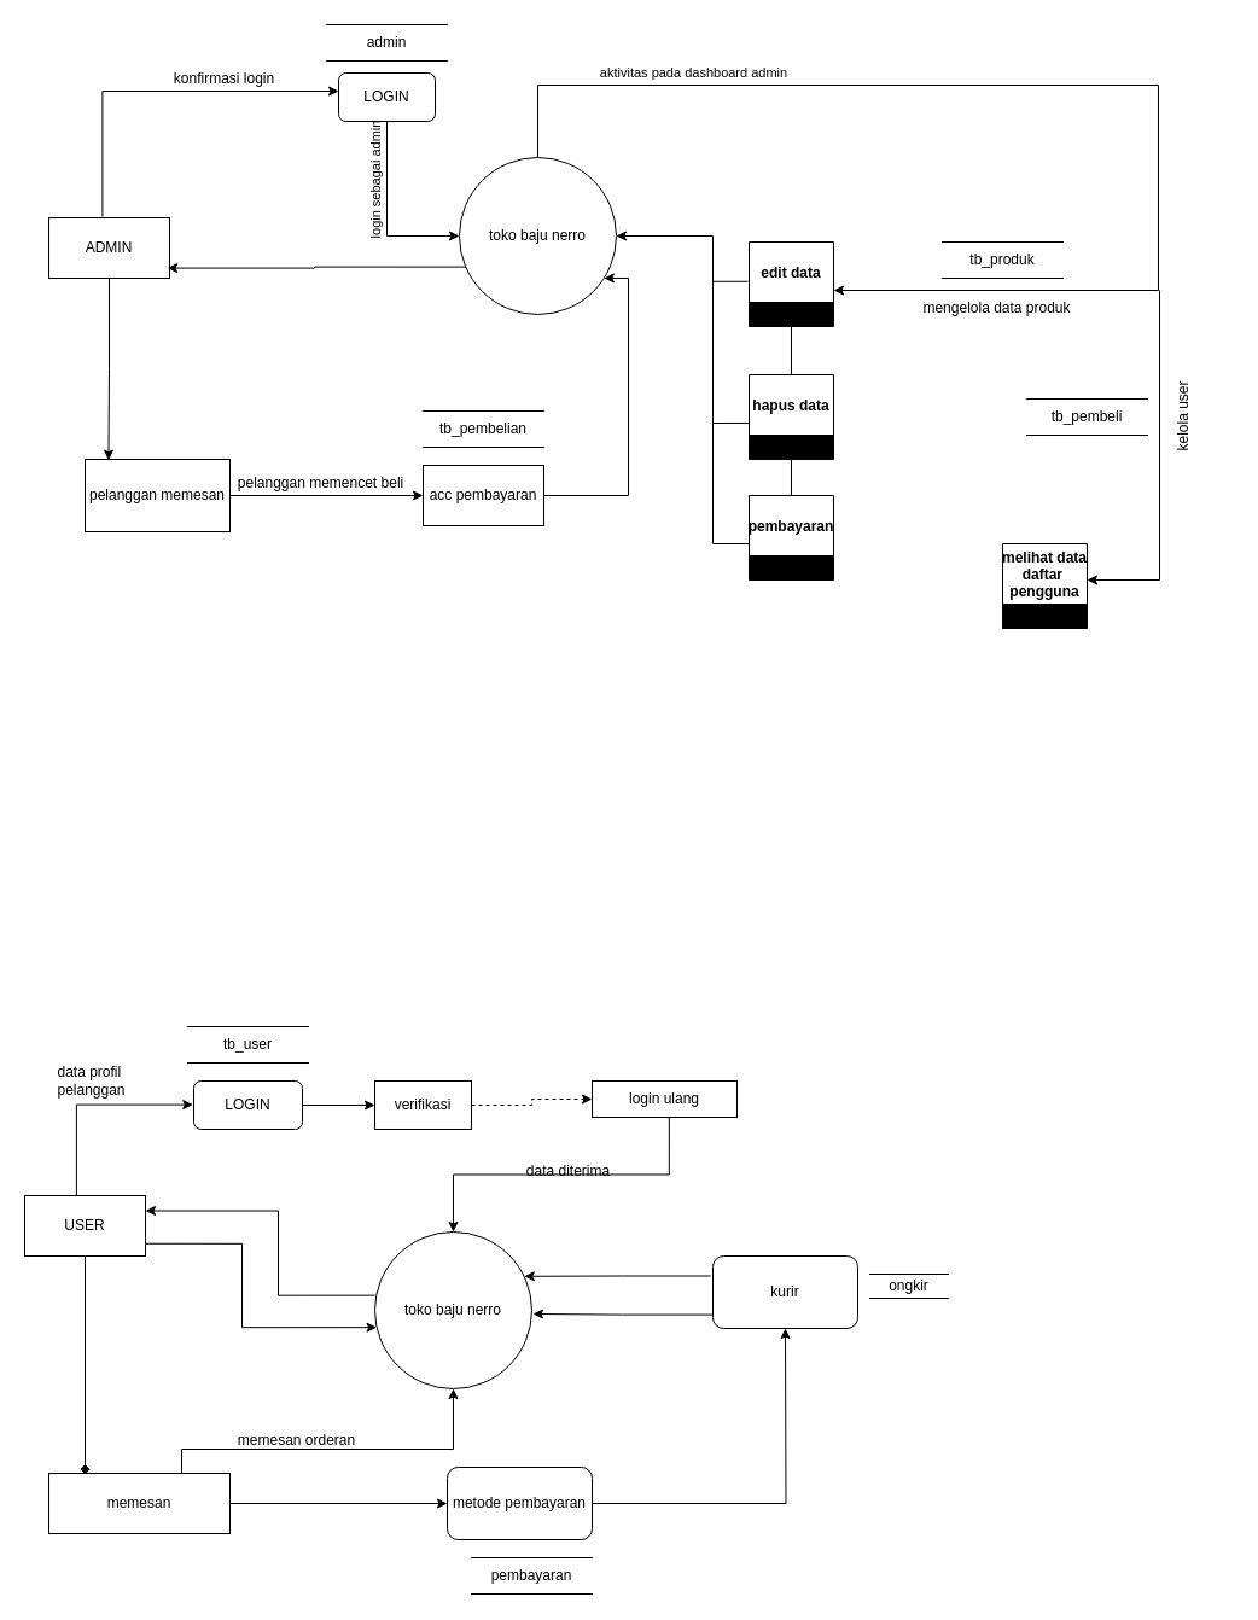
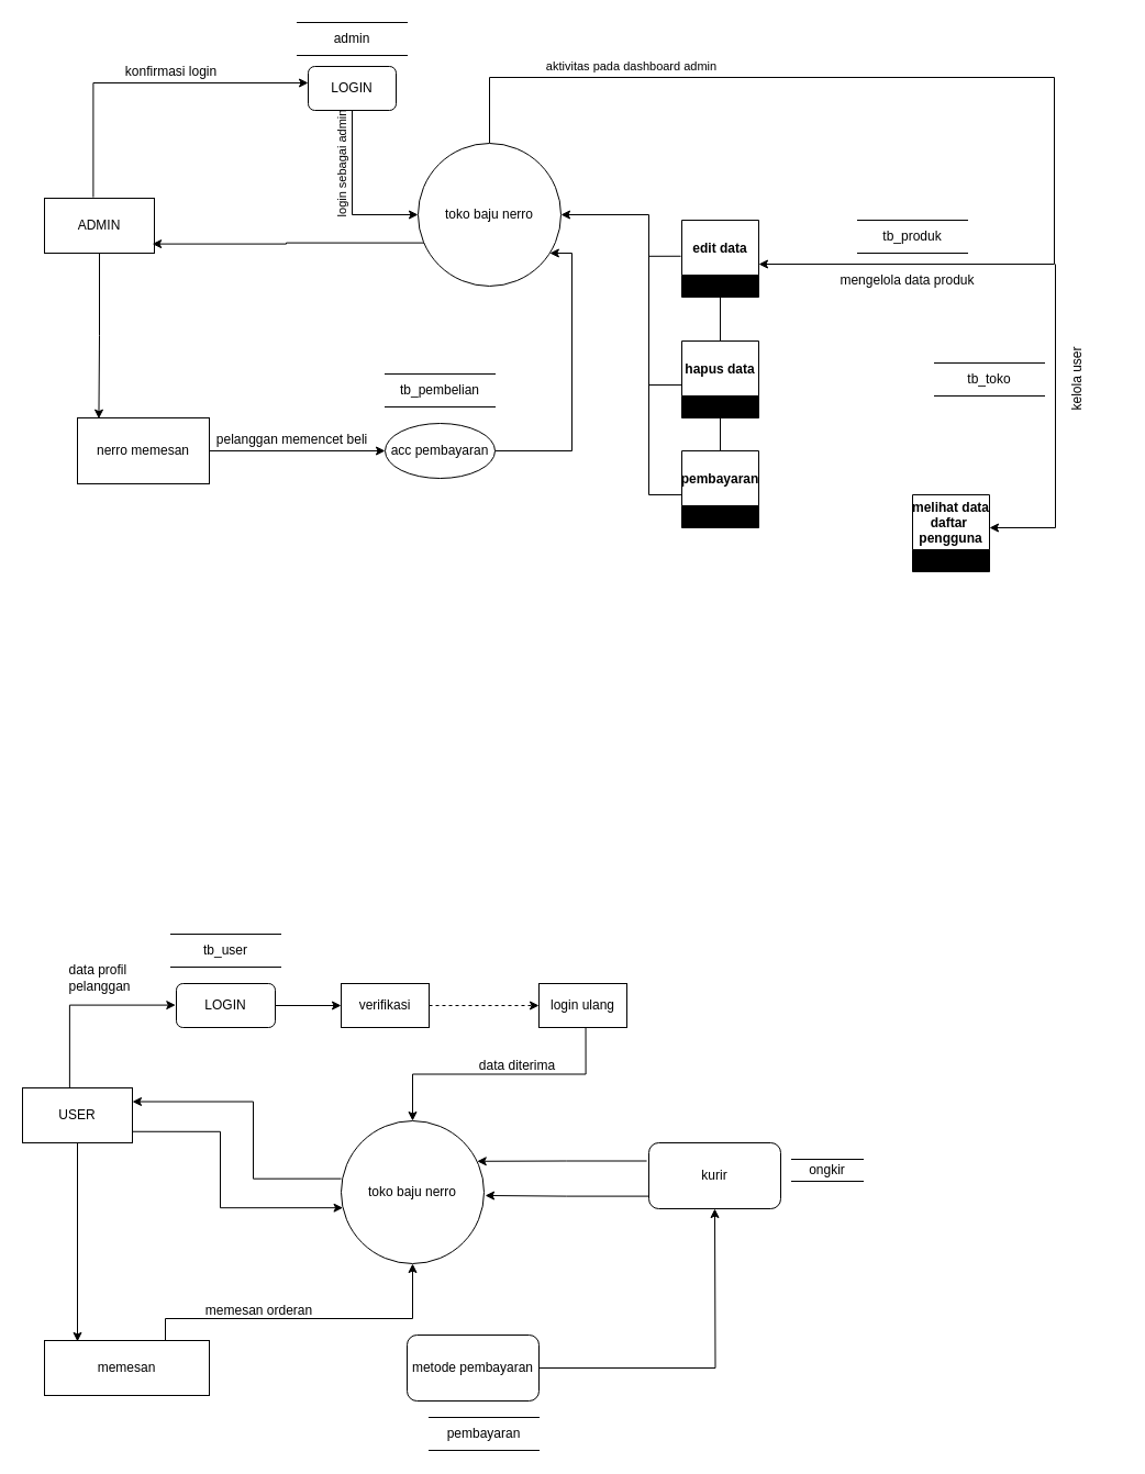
  <mxCell id="0" />
  <mxCell id="1" parent="0" />
  <mxCell id="2" value="admin" style="html=1;dashed=0;whiteSpace=wrap;shape=partialRectangle;right=0;left=0;" parent="1" vertex="1"><mxGeometry x="270" y="20" width="100" height="30" as="geometry" /></mxCell>
  <mxCell id="3" style="edgeStyle=orthogonalEdgeStyle;rounded=0;orthogonalLoop=1;jettySize=auto;html=1;exitX=0.444;exitY=-0.018;exitDx=0;exitDy=0;entryX=0;entryY=0.375;entryDx=0;entryDy=0;entryPerimeter=0;exitPerimeter=0;" parent="1" source="5" target="30" edge="1"><mxGeometry relative="1" as="geometry"><mxPoint x="250" y="75" as="targetPoint" /><mxPoint x="190" y="75" as="sourcePoint" /></mxGeometry></mxCell>
  <mxCell id="4" style="edgeStyle=orthogonalEdgeStyle;rounded=0;orthogonalLoop=1;jettySize=auto;html=1;entryX=0.162;entryY=0.011;entryDx=0;entryDy=0;entryPerimeter=0;" parent="1" source="5" target="46" edge="1"><mxGeometry relative="1" as="geometry"><mxPoint x="90" y="380" as="targetPoint" /></mxGeometry></mxCell>
  <mxCell id="5" value="ADMIN" style="html=1;dashed=0;whiteSpace=wrap;" parent="1" vertex="1"><mxGeometry x="40" y="180" width="100" height="50" as="geometry" /></mxCell>
  <mxCell id="6" style="edgeStyle=orthogonalEdgeStyle;rounded=0;orthogonalLoop=1;jettySize=auto;html=1;entryX=0;entryY=0.5;entryDx=0;entryDy=0;exitX=0.5;exitY=1;exitDx=0;exitDy=0;" parent="1" source="30" target="11" edge="1"><mxGeometry relative="1" as="geometry"><mxPoint x="540" y="75" as="targetPoint" /><mxPoint x="330" y="75" as="sourcePoint" /></mxGeometry></mxCell>
  <mxCell id="7" value="login sebagai admin" style="edgeLabel;html=1;align=center;verticalAlign=middle;resizable=0;points=[];rotation=-90;" parent="6" vertex="1" connectable="0"><mxGeometry x="-0.054" y="-1" relative="1" as="geometry"><mxPoint x="-9" y="-23" as="offset" /></mxGeometry></mxCell>
  <mxCell id="8" style="edgeStyle=orthogonalEdgeStyle;rounded=0;orthogonalLoop=1;jettySize=auto;html=1;exitX=0.5;exitY=0;exitDx=0;exitDy=0;" parent="1" source="11" edge="1"><mxGeometry relative="1" as="geometry"><mxPoint x="690" y="240" as="targetPoint" /><mxPoint x="470" y="80" as="sourcePoint" /><Array as="points"><mxPoint x="445" y="70" /><mxPoint x="959" y="70" /><mxPoint x="959" y="240" /></Array></mxGeometry></mxCell>
  <mxCell id="9" value="aktivitas pada dashboard admin" style="edgeLabel;html=1;align=center;verticalAlign=middle;resizable=0;points=[];" parent="8" vertex="1" connectable="0"><mxGeometry x="-0.628" y="-1" relative="1" as="geometry"><mxPoint y="-12" as="offset" /></mxGeometry></mxCell>
  <mxCell id="10" style="edgeStyle=orthogonalEdgeStyle;rounded=0;orthogonalLoop=1;jettySize=auto;html=1;exitX=0.053;exitY=0.697;exitDx=0;exitDy=0;exitPerimeter=0;entryX=0.981;entryY=0.832;entryDx=0;entryDy=0;entryPerimeter=0;" parent="1" source="11" target="5" edge="1"><mxGeometry relative="1" as="geometry"><mxPoint x="140" y="220" as="targetPoint" /><Array as="points" /></mxGeometry></mxCell>
  <mxCell id="11" value="toko baju nerro" style="shape=ellipse;html=1;dashed=0;whiteSpace=wrap;aspect=fixed;perimeter=ellipsePerimeter;" parent="1" vertex="1"><mxGeometry x="380" y="130" width="130" height="130" as="geometry" /></mxCell>
  <mxCell id="12" value="edit data" style="swimlane;childLayout=stackLayout;horizontal=1;startSize=50;horizontalStack=0;resizeParent=1;resizeParentMax=0;resizeLast=0;collapsible=0;marginBottom=0;swimlaneFillColor=#000000;rotation=0;verticalAlign=middle;" parent="1" vertex="1"><mxGeometry x="620" y="200" width="70" height="70" as="geometry" /></mxCell>
  <mxCell id="13" value="hapus data" style="swimlane;childLayout=stackLayout;horizontal=1;startSize=50;horizontalStack=0;resizeParent=1;resizeParentMax=0;resizeLast=0;collapsible=0;marginBottom=0;swimlaneFillColor=#000000;rotation=0;verticalAlign=middle;" parent="1" vertex="1"><mxGeometry x="620" y="310" width="70" height="70" as="geometry" /></mxCell>
  <mxCell id="14" value="" style="endArrow=none;html=1;rounded=0;entryX=0.5;entryY=1;entryDx=0;entryDy=0;exitX=0.5;exitY=0;exitDx=0;exitDy=0;" parent="1" source="13" target="12" edge="1"><mxGeometry width="50" height="50" relative="1" as="geometry"><mxPoint x="530" y="350" as="sourcePoint" /><mxPoint x="580" y="300" as="targetPoint" /></mxGeometry></mxCell>
  <mxCell id="15" value="tb_produk" style="html=1;dashed=0;whiteSpace=wrap;shape=partialRectangle;right=0;left=0;" parent="1" vertex="1"><mxGeometry x="780" y="200" width="100" height="30" as="geometry" /></mxCell>
  <mxCell id="16" style="edgeStyle=orthogonalEdgeStyle;rounded=0;orthogonalLoop=1;jettySize=auto;html=1;exitX=-0.013;exitY=0.468;exitDx=0;exitDy=0;exitPerimeter=0;entryX=1;entryY=0.5;entryDx=0;entryDy=0;" parent="1" source="12" target="11" edge="1"><mxGeometry relative="1" as="geometry"><mxPoint x="616.4" y="233.18" as="sourcePoint" /><mxPoint x="590" y="140" as="targetPoint" /><Array as="points"><mxPoint x="590" y="233" /><mxPoint x="590" y="195" /></Array></mxGeometry></mxCell>
  <mxCell id="17" value="pembayaran" style="swimlane;childLayout=stackLayout;horizontal=1;startSize=50;horizontalStack=0;resizeParent=1;resizeParentMax=0;resizeLast=0;collapsible=0;marginBottom=0;swimlaneFillColor=#000000;rotation=0;verticalAlign=middle;" parent="1" vertex="1"><mxGeometry x="620" y="410" width="70" height="70" as="geometry" /></mxCell>
  <mxCell id="18" value="" style="endArrow=none;html=1;rounded=0;entryX=0.5;entryY=1;entryDx=0;entryDy=0;exitX=0.5;exitY=0;exitDx=0;exitDy=0;" parent="1" source="17" target="13" edge="1"><mxGeometry width="50" height="50" relative="1" as="geometry"><mxPoint x="560" y="430" as="sourcePoint" /><mxPoint x="610" y="380" as="targetPoint" /></mxGeometry></mxCell>
  <mxCell id="19" value="" style="endArrow=none;html=1;rounded=0;exitX=0;exitY=0.571;exitDx=0;exitDy=0;exitPerimeter=0;" parent="1" source="17" edge="1"><mxGeometry width="50" height="50" relative="1" as="geometry"><mxPoint x="490" y="400" as="sourcePoint" /><mxPoint x="590" y="230" as="targetPoint" /><Array as="points"><mxPoint x="590" y="450" /></Array></mxGeometry></mxCell>
  <mxCell id="20" value="" style="endArrow=none;html=1;rounded=0;entryX=0;entryY=0.571;entryDx=0;entryDy=0;entryPerimeter=0;" parent="1" target="13" edge="1"><mxGeometry width="50" height="50" relative="1" as="geometry"><mxPoint x="590" y="350" as="sourcePoint" /><mxPoint x="540" y="320" as="targetPoint" /></mxGeometry></mxCell>
  <mxCell id="21" style="edgeStyle=orthogonalEdgeStyle;rounded=0;orthogonalLoop=1;jettySize=auto;html=1;entryX=-0.008;entryY=0.49;entryDx=0;entryDy=0;entryPerimeter=0;exitX=0.429;exitY=0.006;exitDx=0;exitDy=0;exitPerimeter=0;" parent="1" source="24" target="35" edge="1"><mxGeometry relative="1" as="geometry"><mxPoint x="210" y="915" as="targetPoint" /></mxGeometry></mxCell>
- <mxCell id="22" style="edgeStyle=orthogonalEdgeStyle;rounded=0;orthogonalLoop=1;jettySize=auto;html=1;entryX=0.2;entryY=0.018;entryDx=0;entryDy=0;entryPerimeter=0;endArrow=diamond;" parent="1" source="24" target="44" edge="1"><mxGeometry relative="1" as="geometry"><Array as="points" /></mxGeometry></mxCell>
+ <mxCell id="22" style="edgeStyle=orthogonalEdgeStyle;rounded=0;orthogonalLoop=1;jettySize=auto;html=1;entryX=0.2;entryY=0.018;entryDx=0;entryDy=0;entryPerimeter=0;" parent="1" source="24" target="44" edge="1"><mxGeometry relative="1" as="geometry"><Array as="points" /></mxGeometry></mxCell>
  <mxCell id="23" style="edgeStyle=orthogonalEdgeStyle;rounded=0;orthogonalLoop=1;jettySize=auto;html=1;exitX=0.996;exitY=0.795;exitDx=0;exitDy=0;exitPerimeter=0;entryX=0.012;entryY=0.609;entryDx=0;entryDy=0;entryPerimeter=0;" parent="1" source="24" target="33" edge="1"><mxGeometry relative="1" as="geometry"><Array as="points"><mxPoint x="200" y="1030" /><mxPoint x="200" y="1099" /></Array></mxGeometry></mxCell>
  <mxCell id="24" value="USER" style="html=1;dashed=0;whiteSpace=wrap;" parent="1" vertex="1"><mxGeometry x="20" y="990" width="100" height="50" as="geometry" /></mxCell>
- <mxCell id="25" value="tb_pembeli" style="html=1;dashed=0;whiteSpace=wrap;shape=partialRectangle;right=0;left=0;" parent="1" vertex="1"><mxGeometry x="850" y="330" width="100" height="30" as="geometry" /></mxCell>
+ <mxCell id="25" value="tb_toko" style="html=1;dashed=0;whiteSpace=wrap;shape=partialRectangle;right=0;left=0;" parent="1" vertex="1"><mxGeometry x="850" y="330" width="100" height="30" as="geometry" /></mxCell>
  <mxCell id="26" value="" style="endArrow=classic;html=1;rounded=0;" parent="1" edge="1"><mxGeometry width="50" height="50" relative="1" as="geometry"><mxPoint x="960" y="240" as="sourcePoint" /><mxPoint x="900" y="480" as="targetPoint" /><Array as="points"><mxPoint x="960" y="480" /></Array></mxGeometry></mxCell>
  <mxCell id="27" value="kelola user" style="text;html=1;align=center;verticalAlign=middle;resizable=0;points=[];autosize=1;strokeColor=none;fillColor=none;rotation=-90;" parent="1" vertex="1"><mxGeometry x="940" y="330" width="80" height="30" as="geometry" /></mxCell>
  <mxCell id="28" value="mengelola data produk" style="text;html=1;align=center;verticalAlign=middle;resizable=0;points=[];autosize=1;strokeColor=none;fillColor=none;" parent="1" vertex="1"><mxGeometry x="750" y="240" width="150" height="30" as="geometry" /></mxCell>
  <mxCell id="29" value="melihat data&#10;daftar &#10;pengguna" style="swimlane;childLayout=stackLayout;horizontal=1;startSize=50;horizontalStack=0;resizeParent=1;resizeParentMax=0;resizeLast=0;collapsible=0;marginBottom=0;swimlaneFillColor=#000000;rotation=0;verticalAlign=middle;" parent="1" vertex="1"><mxGeometry x="830" y="450" width="70" height="70" as="geometry" /></mxCell>
  <mxCell id="30" value="LOGIN" style="rounded=1;whiteSpace=wrap;html=1;" parent="1" vertex="1"><mxGeometry x="280" y="60" width="80" height="40" as="geometry" /></mxCell>
- <mxCell id="31" value="konfirmasi login" style="text;html=1;align=center;verticalAlign=middle;resizable=0;points=[];autosize=1;strokeColor=none;fillColor=none;" parent="1" vertex="1"><mxGeometry x="130" y="50" width="110" height="30" as="geometry" /></mxCell>
+ <mxCell id="31" value="konfirmasi login" style="text;html=1;align=center;verticalAlign=middle;resizable=0;points=[];autosize=1;strokeColor=none;fillColor=none;" parent="1" vertex="1"><mxGeometry x="100" y="50" width="110" height="30" as="geometry" /></mxCell>
  <mxCell id="32" style="edgeStyle=orthogonalEdgeStyle;rounded=0;orthogonalLoop=1;jettySize=auto;html=1;entryX=1;entryY=0.25;entryDx=0;entryDy=0;exitX=0;exitY=0.405;exitDx=0;exitDy=0;exitPerimeter=0;" parent="1" source="33" target="24" edge="1"><mxGeometry relative="1" as="geometry"><Array as="points"><mxPoint x="230" y="1073" /><mxPoint x="230" y="1002" /></Array></mxGeometry></mxCell>
  <mxCell id="33" value="toko baju nerro" style="shape=ellipse;html=1;dashed=0;whiteSpace=wrap;aspect=fixed;perimeter=ellipsePerimeter;" parent="1" vertex="1"><mxGeometry x="310" y="1020" width="130" height="130" as="geometry" /></mxCell>
  <mxCell id="34" style="edgeStyle=orthogonalEdgeStyle;rounded=0;orthogonalLoop=1;jettySize=auto;html=1;entryX=0;entryY=0.5;entryDx=0;entryDy=0;" parent="1" source="35" target="38" edge="1"><mxGeometry relative="1" as="geometry" /></mxCell>
  <mxCell id="35" value="LOGIN" style="rounded=1;whiteSpace=wrap;html=1;" parent="1" vertex="1"><mxGeometry x="160" y="895" width="90" height="40" as="geometry" /></mxCell>
  <mxCell id="36" value="tb_user" style="html=1;dashed=0;whiteSpace=wrap;shape=partialRectangle;right=0;left=0;" parent="1" vertex="1"><mxGeometry x="155" y="850" width="100" height="30" as="geometry" /></mxCell>
  <mxCell id="37" style="edgeStyle=orthogonalEdgeStyle;rounded=0;orthogonalLoop=1;jettySize=auto;html=1;entryX=0;entryY=0.5;entryDx=0;entryDy=0;dashed=1;" parent="1" source="38" target="40" edge="1"><mxGeometry relative="1" as="geometry" /></mxCell>
  <mxCell id="38" value="verifikasi" style="rounded=0;whiteSpace=wrap;html=1;" parent="1" vertex="1"><mxGeometry x="310" y="895" width="80" height="40" as="geometry" /></mxCell>
  <mxCell id="39" style="edgeStyle=orthogonalEdgeStyle;rounded=0;orthogonalLoop=1;jettySize=auto;html=1;entryX=0.5;entryY=0;entryDx=0;entryDy=0;exitX=0.532;exitY=1.012;exitDx=0;exitDy=0;exitPerimeter=0;" parent="1" source="40" target="33" edge="1"><mxGeometry relative="1" as="geometry" /></mxCell>
- <mxCell id="40" value="login ulang" style="rounded=0;whiteSpace=wrap;html=1;" parent="1" vertex="1"><mxGeometry x="490" y="895" width="120" height="30" as="geometry" /></mxCell>
- <mxCell id="41" value="data profil&amp;nbsp;&lt;div&gt;pelanggan&lt;/div&gt;" style="text;html=1;align=center;verticalAlign=middle;resizable=0;points=[];autosize=1;strokeColor=none;fillColor=none;" parent="1" vertex="1"><mxGeometry x="35" y="875" width="80" height="40" as="geometry" /></mxCell>
+ <mxCell id="40" value="login ulang" style="rounded=0;whiteSpace=wrap;html=1;" parent="1" vertex="1"><mxGeometry x="490" y="895" width="80" height="40" as="geometry" /></mxCell>
+ <mxCell id="41" value="data profil&amp;nbsp;&lt;div&gt;pelanggan&lt;/div&gt;" style="text;html=1;align=center;verticalAlign=middle;resizable=0;points=[];autosize=1;strokeColor=none;fillColor=none;" parent="1" vertex="1"><mxGeometry x="50" y="870" width="80" height="40" as="geometry" /></mxCell>
  <mxCell id="42" style="edgeStyle=orthogonalEdgeStyle;rounded=0;orthogonalLoop=1;jettySize=auto;html=1;entryX=0.5;entryY=1;entryDx=0;entryDy=0;exitX=0.75;exitY=0;exitDx=0;exitDy=0;" parent="1" source="44" target="33" edge="1"><mxGeometry relative="1" as="geometry"><mxPoint x="150" y="1210" as="sourcePoint" /><Array as="points"><mxPoint x="150" y="1220" /><mxPoint x="150" y="1200" /><mxPoint x="375" y="1200" /></Array></mxGeometry></mxCell>
- <mxCell id="43" style="edgeStyle=orthogonalEdgeStyle;rounded=0;orthogonalLoop=1;jettySize=auto;html=1;entryX=0;entryY=0.5;entryDx=0;entryDy=0;" parent="1" source="44" target="48" edge="1"><mxGeometry relative="1" as="geometry"><mxPoint x="340" y="1245" as="targetPoint" /></mxGeometry></mxCell>
  <mxCell id="44" value="memesan" style="rounded=0;whiteSpace=wrap;html=1;" parent="1" vertex="1"><mxGeometry x="40" y="1220" width="150" height="50" as="geometry" /></mxCell>
  <mxCell id="45" style="edgeStyle=orthogonalEdgeStyle;rounded=0;orthogonalLoop=1;jettySize=auto;html=1;" parent="1" source="46" target="57" edge="1"><mxGeometry relative="1" as="geometry"><mxPoint x="270" y="410" as="targetPoint" /></mxGeometry></mxCell>
- <mxCell id="46" value="pelanggan memesan" style="rounded=0;whiteSpace=wrap;html=1;" parent="1" vertex="1"><mxGeometry x="70" y="380" width="120" height="60" as="geometry" /></mxCell>
+ <mxCell id="46" value="nerro memesan" style="rounded=0;whiteSpace=wrap;html=1;" parent="1" vertex="1"><mxGeometry x="70" y="380" width="120" height="60" as="geometry" /></mxCell>
  <mxCell id="47" style="edgeStyle=orthogonalEdgeStyle;rounded=0;orthogonalLoop=1;jettySize=auto;html=1;" parent="1" source="48" edge="1"><mxGeometry relative="1" as="geometry"><mxPoint x="650" y="1100" as="targetPoint" /></mxGeometry></mxCell>
  <mxCell id="48" value="metode pembayaran" style="rounded=1;whiteSpace=wrap;html=1;" parent="1" vertex="1"><mxGeometry x="370" y="1215" width="120" height="60" as="geometry" /></mxCell>
  <mxCell id="49" value="pembayaran" style="html=1;dashed=0;whiteSpace=wrap;shape=partialRectangle;right=0;left=0;" parent="1" vertex="1"><mxGeometry x="390" y="1290" width="100" height="30" as="geometry" /></mxCell>
  <mxCell id="50" value="kurir" style="rounded=1;whiteSpace=wrap;html=1;" parent="1" vertex="1"><mxGeometry x="590" y="1040" width="120" height="60" as="geometry" /></mxCell>
  <mxCell id="51" value="ongkir" style="html=1;dashed=0;whiteSpace=wrap;shape=partialRectangle;right=0;left=0;" parent="1" vertex="1"><mxGeometry x="720" y="1055" width="65" height="20" as="geometry" /></mxCell>
  <mxCell id="52" style="edgeStyle=orthogonalEdgeStyle;rounded=0;orthogonalLoop=1;jettySize=auto;html=1;entryX=0.952;entryY=0.283;entryDx=0;entryDy=0;entryPerimeter=0;exitX=-0.016;exitY=0.275;exitDx=0;exitDy=0;exitPerimeter=0;" parent="1" source="50" target="33" edge="1"><mxGeometry relative="1" as="geometry" /></mxCell>
  <mxCell id="53" style="edgeStyle=orthogonalEdgeStyle;rounded=0;orthogonalLoop=1;jettySize=auto;html=1;entryX=1.008;entryY=0.523;entryDx=0;entryDy=0;entryPerimeter=0;exitX=0.004;exitY=0.81;exitDx=0;exitDy=0;exitPerimeter=0;" parent="1" source="50" target="33" edge="1"><mxGeometry relative="1" as="geometry" /></mxCell>
  <mxCell id="54" value="data diterima" style="text;html=1;align=center;verticalAlign=middle;resizable=0;points=[];autosize=1;strokeColor=none;fillColor=none;" parent="1" vertex="1"><mxGeometry x="425" y="955" width="90" height="30" as="geometry" /></mxCell>
- <mxCell id="55" value="memesan orderan" style="text;html=1;align=center;verticalAlign=middle;resizable=0;points=[];autosize=1;strokeColor=none;fillColor=none;" parent="1" vertex="1"><mxGeometry x="185" y="1178" width="120" height="30" as="geometry" /></mxCell>
+ <mxCell id="55" value="memesan orderan" style="text;html=1;align=center;verticalAlign=middle;resizable=0;points=[];autosize=1;strokeColor=none;fillColor=none;" parent="1" vertex="1"><mxGeometry x="175" y="1178" width="120" height="30" as="geometry" /></mxCell>
  <mxCell id="56" style="edgeStyle=orthogonalEdgeStyle;rounded=0;orthogonalLoop=1;jettySize=auto;html=1;entryX=0.922;entryY=0.769;entryDx=0;entryDy=0;entryPerimeter=0;" edge="1" parent="1" source="57" target="11"><mxGeometry relative="1" as="geometry"><Array as="points"><mxPoint x="520" y="410" /><mxPoint x="520" y="230" /></Array></mxGeometry></mxCell>
- <mxCell id="57" value="acc pembayaran" style="html=1;dashed=0;whiteSpace=wrap;" parent="1" vertex="1"><mxGeometry x="350" y="385" width="100" height="50" as="geometry" /></mxCell>
+ <mxCell id="57" value="acc pembayaran" style="ellipse;html=1;dashed=0;whiteSpace=wrap;" parent="1" vertex="1"><mxGeometry x="350" y="385" width="100" height="50" as="geometry" /></mxCell>
  <mxCell id="58" value="tb_pembelian" style="html=1;dashed=0;whiteSpace=wrap;shape=partialRectangle;right=0;left=0;" parent="1" vertex="1"><mxGeometry x="350" y="340" width="100" height="30" as="geometry" /></mxCell>
  <mxCell id="59" value="pelanggan memencet beli" style="text;html=1;align=center;verticalAlign=middle;resizable=0;points=[];autosize=1;strokeColor=none;fillColor=none;" parent="1" vertex="1"><mxGeometry x="185" y="385" width="160" height="30" as="geometry" /></mxCell>
